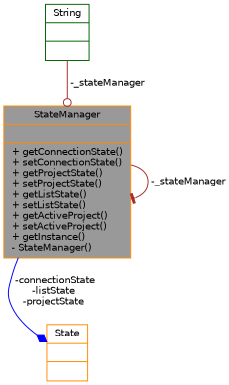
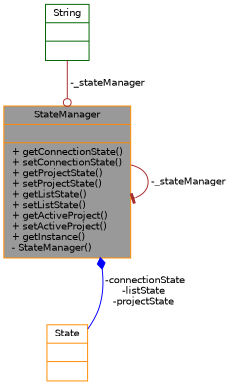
  digraph {
    node [color=darkorange fillcolor=white fontname=Helvetica fontsize=10 shape=record style=filled]
    edge [color=brown fontname=Helvetica fontsize=10 labelfontname=Helvetica labelfontsize=10 style=solid]
    n1 [fillcolor=grey60 fontcolor=black height=0.2 label="{StateManager\n||+ getConnectionState()\l+ setConnectionState()\l+ getProjectState()\l+ setProjectState()\l+ getListState()\l+ setListState()\l+ getActiveProject()\l+ setActiveProject()\l+ getInstance()\l- StateManager()\l}" width=0.4]
    n2 [height=0.2 label="{State\n||}" width=0.4]
    n3 [color=darkgreen height=0.2 label="{String\n||}" width=0.4]
    n1 -> n1 [arrowhead=tee label=" -_stateManager"]
-   n1 -> n2 [arrowhead=diamond color=blue label=" -connectionState\n-listState\n-projectState"]
+   n2 -> n1 [arrowhead=diamond color=blue label=" -connectionState\n-listState\n-projectState"]
    n3 -> n1 [arrowhead=odot label=" -_stateManager"]
  }
